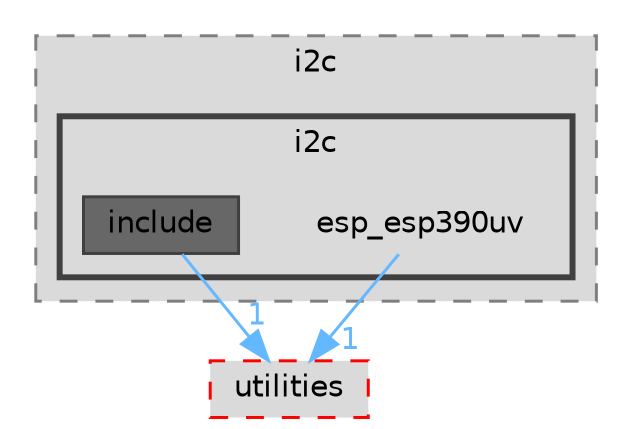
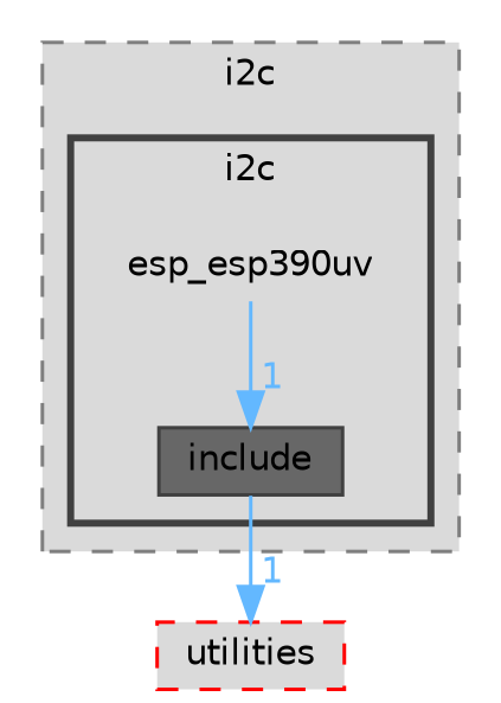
  digraph {
    compound=true
    node [fontname=Helvetica fontsize=10 shape=box]
    edge [color=steelblue1 fontcolor=steelblue1 fontname=Helvetica fontsize=10 headlabel=1 labeldistance=1.5 labelfontname=Helvetica labelfontsize=10]
    n1 [height=0.2 label=esp_esp390uv shape=plaintext width=0.4]
    n2 [color=grey25 fillcolor="#676767" height=0.2 label=include style=filled width=0.4]
    n3 [color=red fillcolor="#dadada" height=0.2 label=utilities style="filled,dashed" width=0.4]
    subgraph cluster_1 {
      bgcolor="#dadada"
      fontname=Helvetica
      fontsize=10
      label=i2c
      pencolor=grey50
      style="filled,dashed"
      subgraph cluster_2 {
        bgcolor="#dadada"
        fontname=Helvetica
        fontsize=10
        label=i2c
        pencolor=grey25
        style="filled,bold"
        n1
        n2
      }
    }
-   n1 -> n3
+   n1 -> n2
    n2 -> n3
  }
